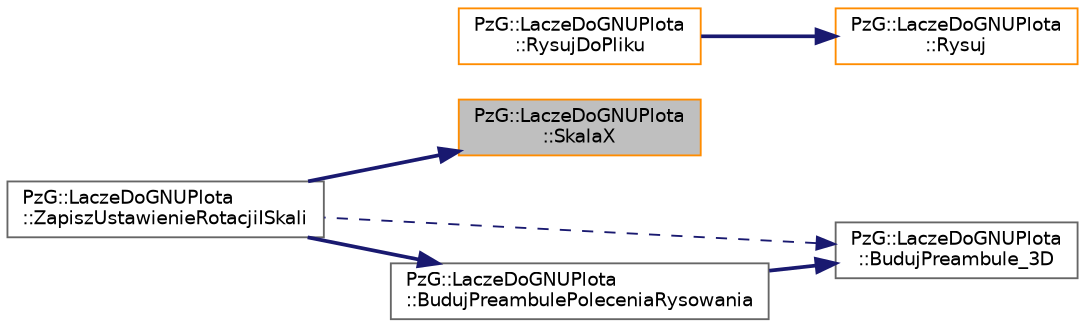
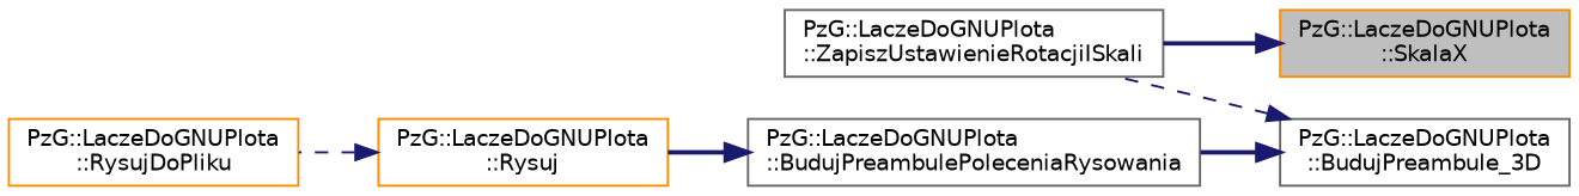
  digraph {
    rankdir=RL
    node [color=darkorange fillcolor=white fontname=Helvetica fontsize=10 shape=record style=filled]
    edge [color=midnightblue dir=back fontname=Helvetica fontsize=10 labelfontname=Helvetica labelfontsize=10 style=bold]
    n1 [fillcolor=grey75 fontcolor=black height=0.2 label="PzG::LaczeDoGNUPlota\l::SkalaX" width=0.4]
    n2 [color=gray40 height=0.2 label="PzG::LaczeDoGNUPlota\l::ZapiszUstawienieRotacjiISkali" width=0.4]
    n3 [color=gray40 height=0.2 label="PzG::LaczeDoGNUPlota\l::BudujPreambule_3D" width=0.4]
    n4 [color=gray40 height=0.2 label="PzG::LaczeDoGNUPlota\l::BudujPreambulePoleceniaRysowania" width=0.4]
    n5 [height=0.2 label="PzG::LaczeDoGNUPlota\l::Rysuj" width=0.4]
    n6 [height=0.2 label="PzG::LaczeDoGNUPlota\l::RysujDoPliku" width=0.4]
    n1 -> n2
    n3 -> n2 [style=dashed]
    n3 -> n4
-   n4 -> n2
-   n5 -> n6
+   n4 -> n5
+   n5 -> n6 [style=dashed]
  }
